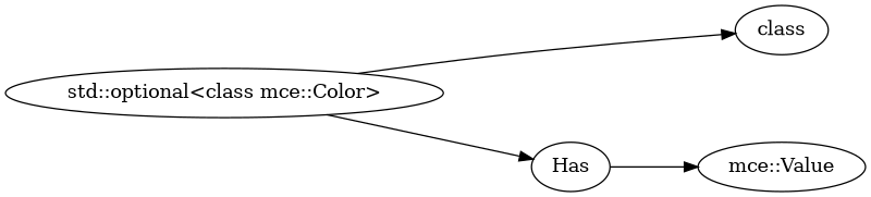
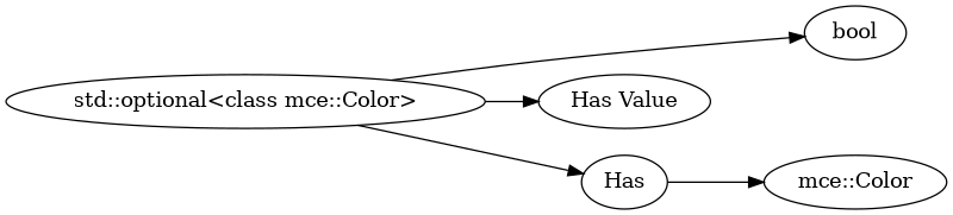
  digraph {
    rankdir=LR
-   n1 [label=class]
-   n2 [label="mce::Value"]
+   n1 [label=bool]
+   n2 [label="mce::Color"]
    n3 [label="std::optional<class mce::Color>"]
+   n4 [label="Has Value"]
    n5 [label=Has]
    subgraph sub_1 {
      rank=max
      n1
      n2
    }
    n3 -> n1
+   n3 -> n4
    n3 -> n5
    n5 -> n2
  }
